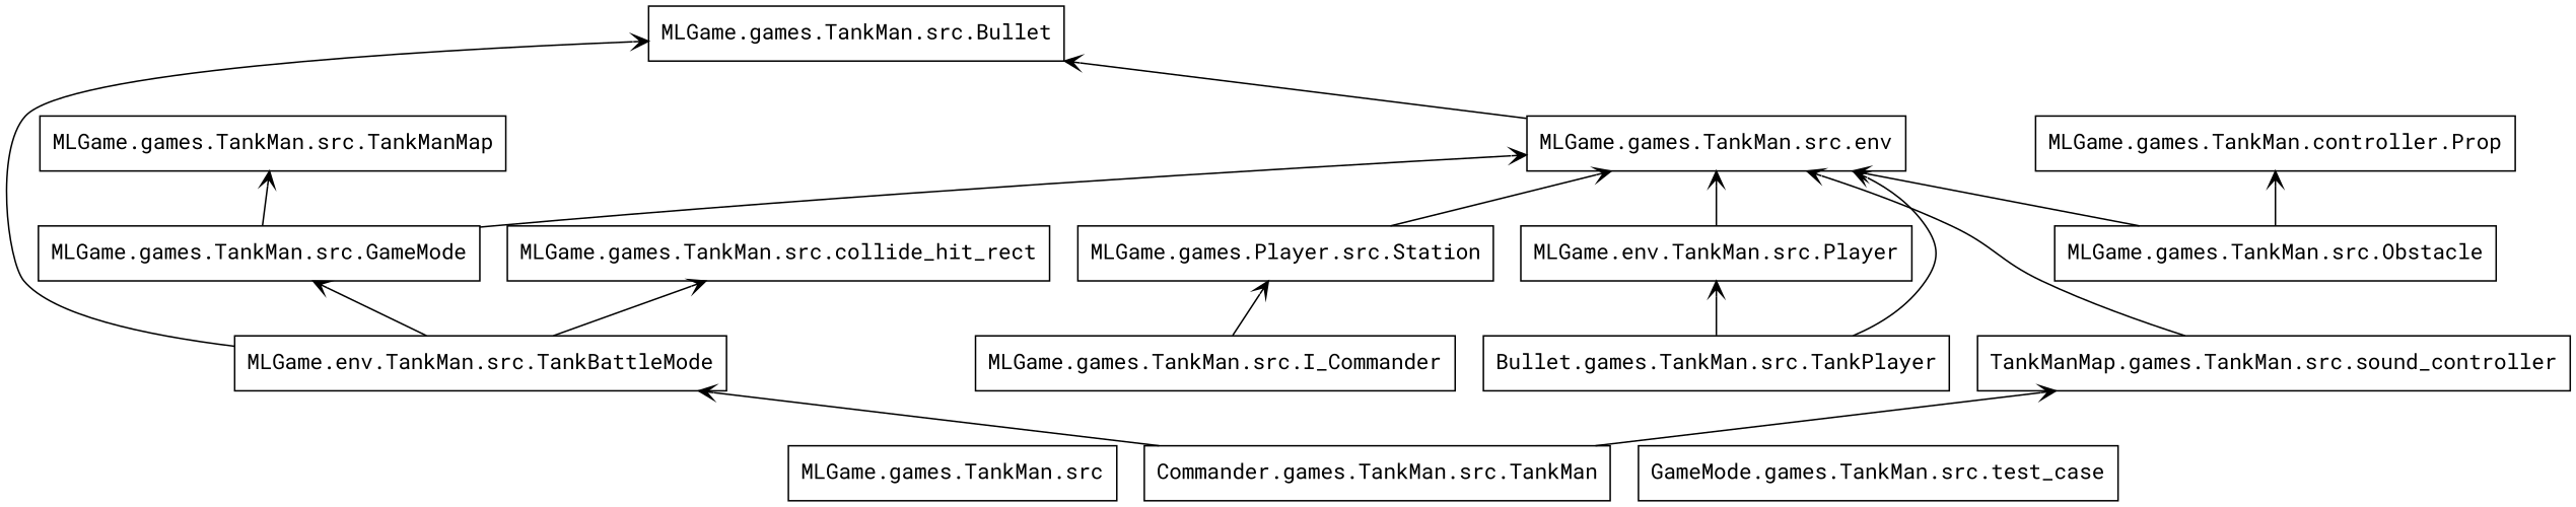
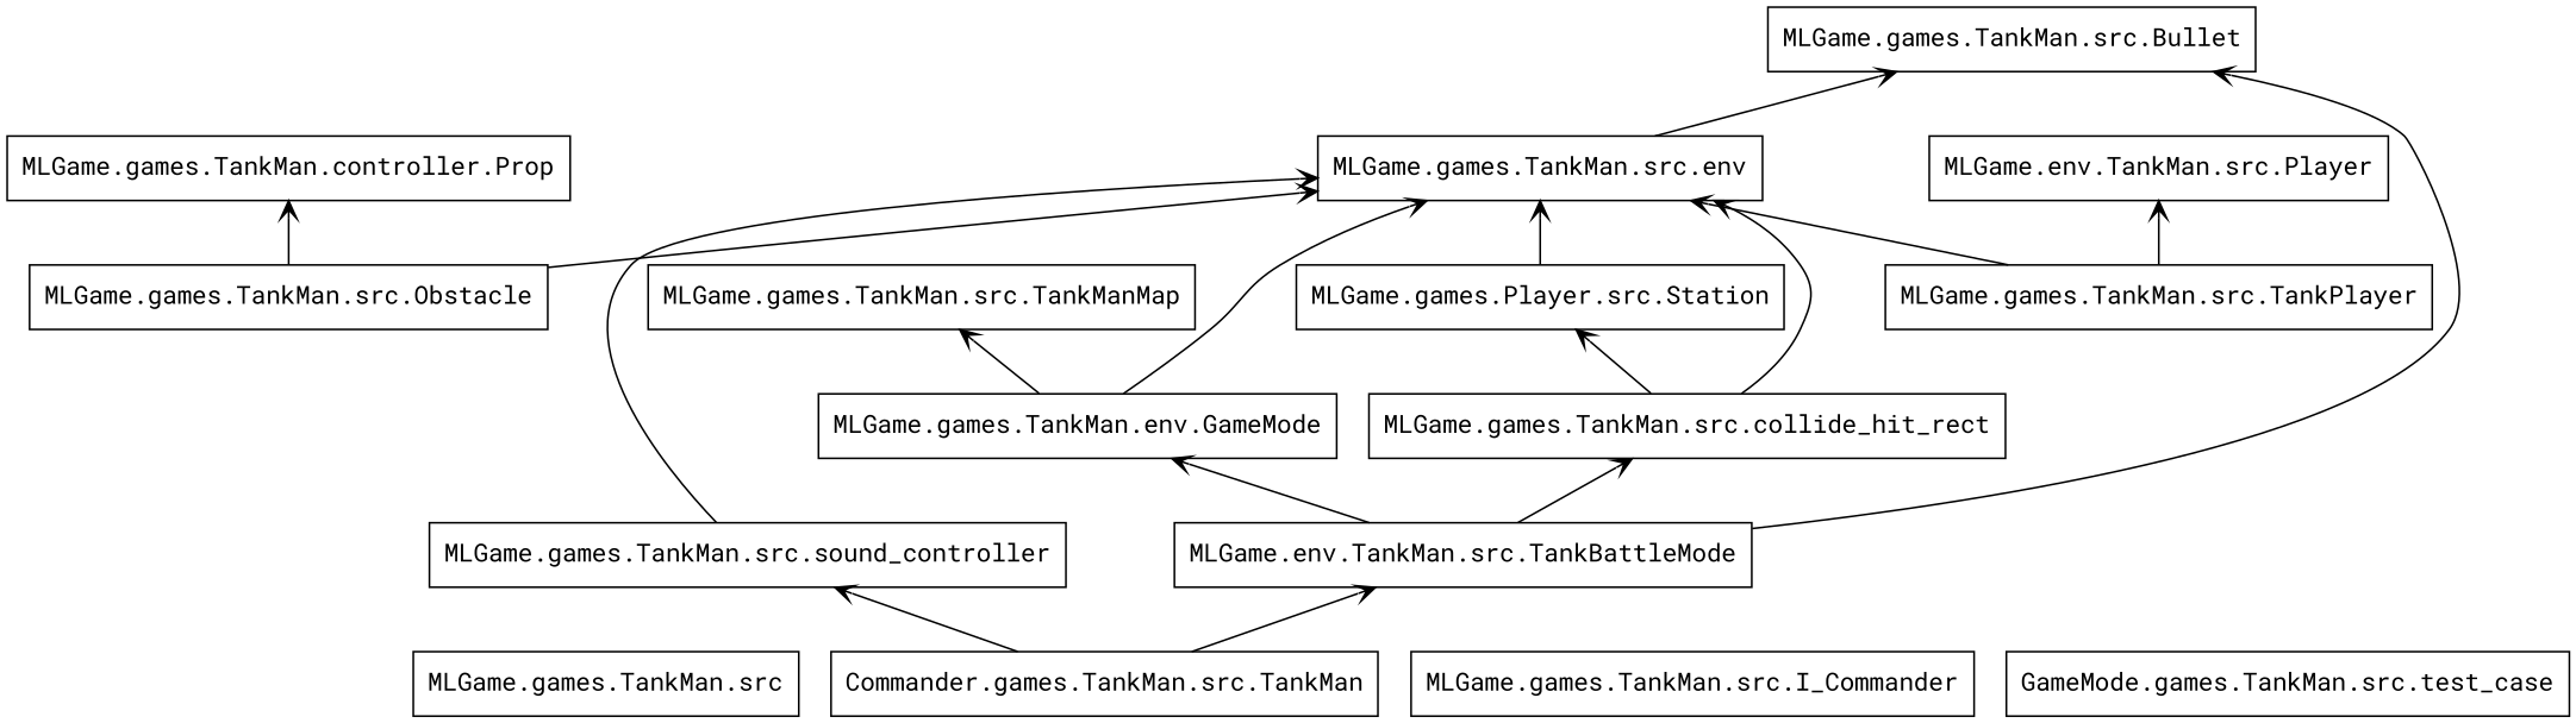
  digraph {
    fontname="Roboto Mono"
    rankdir=BT
    node [color=black fontname="Roboto Mono" shape=box style=solid]
    edge [arrowhead=open arrowtail=none fontname="Roboto Mono"]
    n1 [label="MLGame.games.TankMan.src"]
    n2 [label="MLGame.env.TankMan.src.TankBattleMode"]
    n3 [label="MLGame.games.TankMan.src.Bullet"]
-   n4 [label="MLGame.games.TankMan.src.GameMode"]
+   n4 [label="MLGame.games.TankMan.env.GameMode"]
    n5 [label="MLGame.games.TankMan.src.collide_hit_rect"]
    n6 [label="MLGame.games.TankMan.src.env"]
    n7 [label="MLGame.games.TankMan.src.TankManMap"]
    n8 [label="MLGame.games.Player.src.Station"]
    n9 [label="MLGame.games.TankMan.src.I_Commander"]
    n10 [label="MLGame.games.TankMan.src.Obstacle"]
    n11 [label="MLGame.games.TankMan.controller.Prop"]
    n12 [label="MLGame.env.TankMan.src.Player"]
    n13 [label="Commander.games.TankMan.src.TankMan"]
-   n14 [label="TankManMap.games.TankMan.src.sound_controller"]
-   n15 [label="Bullet.games.TankMan.src.TankPlayer"]
+   n14 [label="MLGame.games.TankMan.src.sound_controller"]
+   n15 [label="MLGame.games.TankMan.src.TankPlayer"]
    n16 [label="GameMode.games.TankMan.src.test_case"]
    n2 -> n3
    n2 -> n4
    n2 -> n5
    n4 -> n6
    n4 -> n7
-   n12 -> n6
-   n9 -> n8
+   n5 -> n6
+   n5 -> n8
    n6 -> n3
    n8 -> n6
    n10 -> n6
    n10 -> n11
    n13 -> n2
    n13 -> n14
    n14 -> n6
    n15 -> n6
    n15 -> n12
  }
